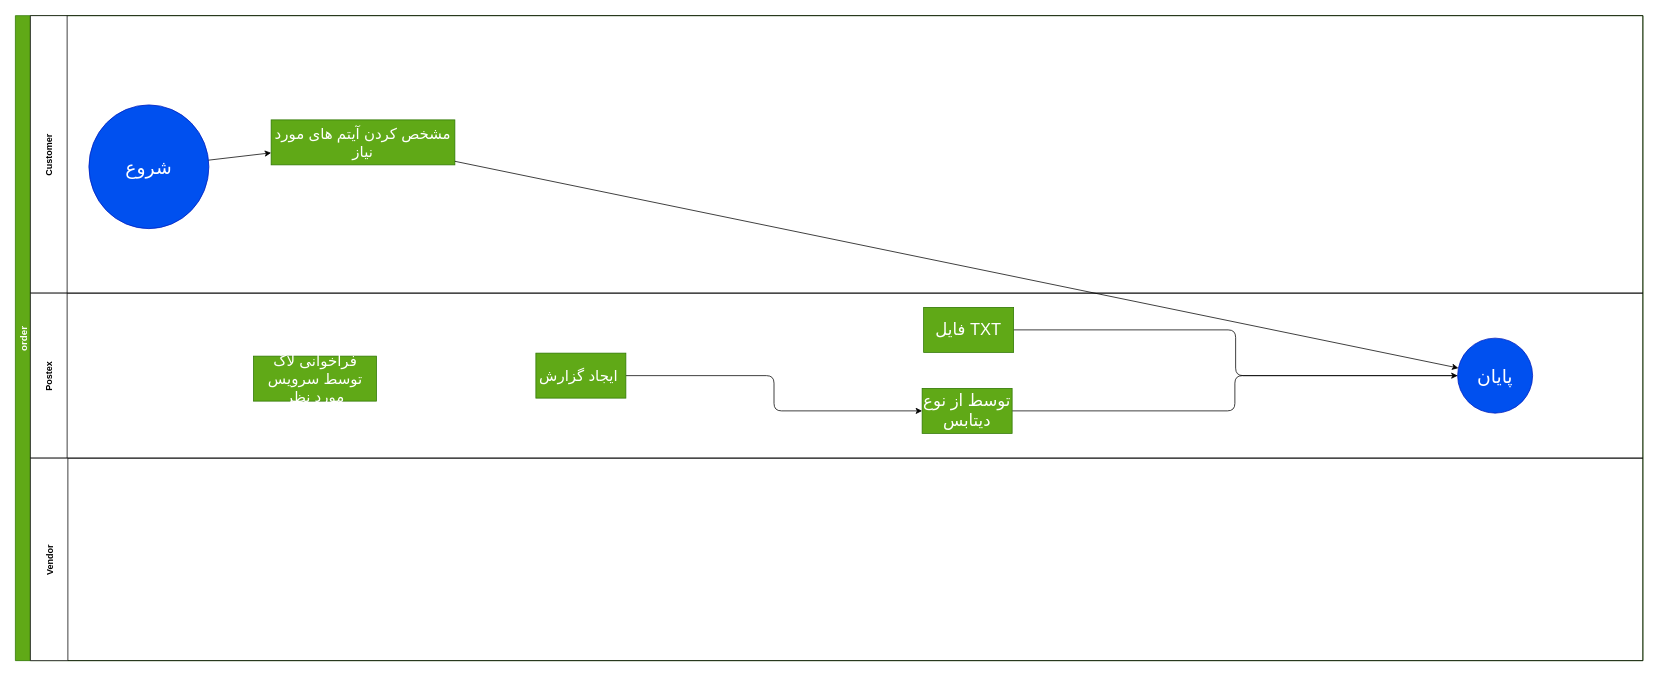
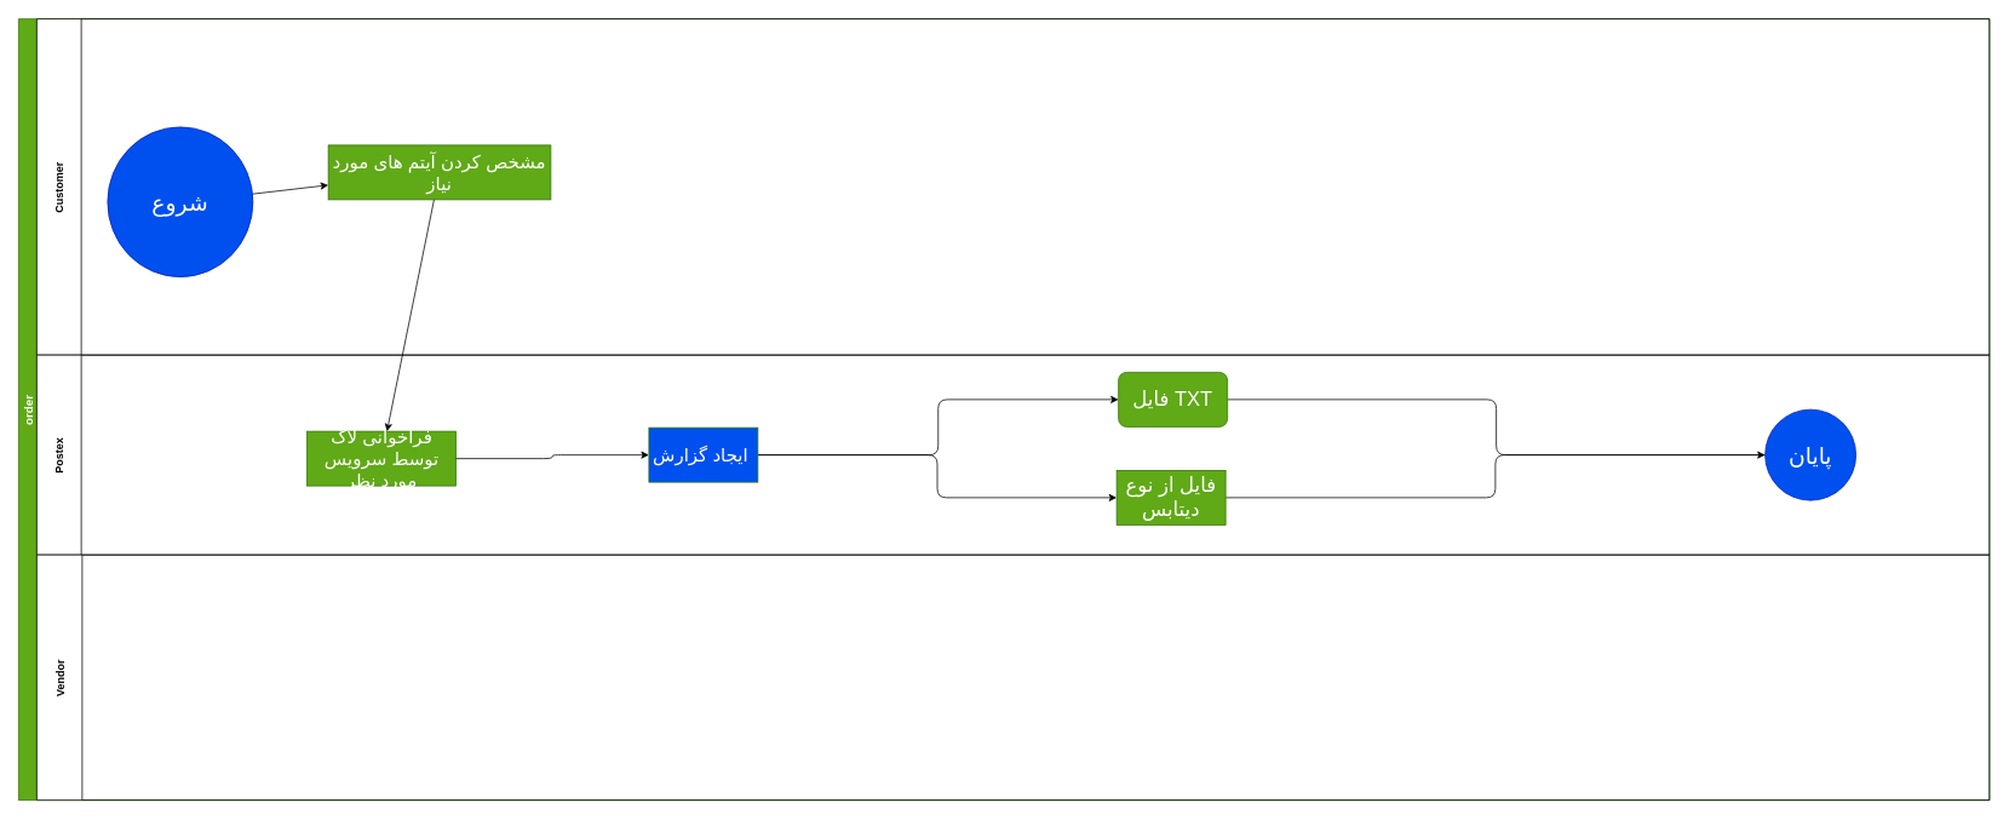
  <mxCell id="0" />
  <mxCell id="1" parent="0" />
  <mxCell id="2" value="order" style="swimlane;childLayout=stackLayout;resizeParent=1;resizeParentMax=0;horizontal=0;startSize=20;horizontalStack=0;fillColor=#60a917;strokeColor=#2D7600;fontColor=#ffffff;fontSize=13;" parent="1" vertex="1"><mxGeometry x="20" y="20" width="2170" height="860" as="geometry" /></mxCell>
  <mxCell id="3" value="Customer" style="swimlane;startSize=49;horizontal=0;fillColor=default;" parent="2" vertex="1"><mxGeometry x="20" width="2150" height="370" as="geometry" /></mxCell>
  <mxCell id="4" value="&lt;font style=&quot;font-size: 25px&quot;&gt;شروع&lt;/font&gt;" style="ellipse;whiteSpace=wrap;html=1;aspect=fixed;fillColor=#0050ef;strokeColor=#001DBC;fontColor=#ffffff;" parent="3" vertex="1"><mxGeometry x="78" y="119" width="160" height="165" as="geometry" /></mxCell>
  <mxCell id="5" value="&lt;font style=&quot;font-size: 20px&quot;&gt;مشخص کردن آیتم های مورد نیاز&lt;/font&gt;" style="whiteSpace=wrap;html=1;fillColor=#60a917;strokeColor=#2D7600;fontColor=#ffffff;" parent="3" vertex="1"><mxGeometry x="321" y="139" width="245" height="60" as="geometry" /></mxCell>
  <mxCell id="6" value="" style="edgeStyle=none;html=1;" parent="3" source="4" target="5" edge="1"><mxGeometry relative="1" as="geometry" /></mxCell>
  <mxCell id="7" value="Postex" style="swimlane;startSize=49;horizontal=0;" parent="2" vertex="1"><mxGeometry x="20" y="370" width="2150" height="220" as="geometry" /></mxCell>
+ <mxCell id="8" style="edgeStyle=orthogonalEdgeStyle;html=1;exitX=1;exitY=0.5;exitDx=0;exitDy=0;fontSize=24;entryX=0;entryY=0.5;entryDx=0;entryDy=0;" parent="7" source="10" target="14" edge="1"><mxGeometry relative="1" as="geometry" /></mxCell>
  <mxCell id="9" style="edgeStyle=orthogonalEdgeStyle;html=1;exitX=1;exitY=0.5;exitDx=0;exitDy=0;entryX=0;entryY=0.5;entryDx=0;entryDy=0;fontSize=24;" parent="7" source="10" target="16" edge="1"><mxGeometry relative="1" as="geometry" /></mxCell>
- <mxCell id="10" value="&lt;font style=&quot;font-size: 20px&quot;&gt;ایجاد گزارش&amp;nbsp;&lt;/font&gt;" style="whiteSpace=wrap;html=1;fillColor=#60a917;strokeColor=#2D7600;fontColor=#ffffff;" parent="7" vertex="1"><mxGeometry x="674" y="80" width="120" height="60" as="geometry" /></mxCell>
+ <mxCell id="10" value="&lt;font style=&quot;font-size: 20px&quot;&gt;ایجاد گزارش&amp;nbsp;&lt;/font&gt;" style="whiteSpace=wrap;html=1;fillColor=#0050ef;strokeColor=#2D7600;fontColor=#ffffff;" parent="7" vertex="1"><mxGeometry x="674" y="80" width="120" height="60" as="geometry" /></mxCell>
  <mxCell id="11" value="&lt;font style=&quot;font-size: 20px&quot;&gt;فراخوانی لاگ توسط سرویس مورد نظر&lt;/font&gt;" style="whiteSpace=wrap;html=1;fillColor=#60a917;strokeColor=#2D7600;fontColor=#ffffff;" parent="7" vertex="1"><mxGeometry x="297.5" y="84" width="164" height="60" as="geometry" /></mxCell>
+ <mxCell id="12" value="" style="edgeStyle=orthogonalEdgeStyle;html=1;fontSize=20;" parent="7" source="11" target="10" edge="1"><mxGeometry relative="1" as="geometry" /></mxCell>
  <mxCell id="13" style="edgeStyle=orthogonalEdgeStyle;html=1;exitX=1;exitY=0.5;exitDx=0;exitDy=0;fontSize=22;endArrow=none;" parent="7" source="14" target="17" edge="1"><mxGeometry relative="1" as="geometry" /></mxCell>
- <mxCell id="14" value="&lt;font style=&quot;font-size: 22px&quot;&gt;فایل TXT&lt;/font&gt;" style="whiteSpace=wrap;html=1;fillColor=#60a917;strokeColor=#2D7600;fontColor=#ffffff;" parent="7" vertex="1"><mxGeometry x="1191" y="19" width="120" height="60" as="geometry" /></mxCell>
+ <mxCell id="14" value="&lt;font style=&quot;font-size: 22px&quot;&gt;فایل TXT&lt;/font&gt;" style="whiteSpace=wrap;html=1;fillColor=#60a917;strokeColor=#2D7600;fontColor=#ffffff;rounded=1;" parent="7" vertex="1"><mxGeometry x="1191" y="19" width="120" height="60" as="geometry" /></mxCell>
  <mxCell id="15" style="edgeStyle=orthogonalEdgeStyle;html=1;exitX=1;exitY=0.5;exitDx=0;exitDy=0;fontSize=22;" parent="7" source="16" target="17" edge="1"><mxGeometry relative="1" as="geometry" /></mxCell>
- <mxCell id="16" value="&lt;span style=&quot;font-size: 22px&quot;&gt;توسط از نوع دیتابس&lt;/span&gt;" style="whiteSpace=wrap;html=1;fillColor=#60a917;strokeColor=#2D7600;fontColor=#ffffff;" parent="7" vertex="1"><mxGeometry x="1189" y="127" width="120" height="60" as="geometry" /></mxCell>
+ <mxCell id="16" value="&lt;span style=&quot;font-size: 22px&quot;&gt;فایل از نوع دیتابس&lt;/span&gt;" style="whiteSpace=wrap;html=1;fillColor=#60a917;strokeColor=#2D7600;fontColor=#ffffff;" parent="7" vertex="1"><mxGeometry x="1189" y="127" width="120" height="60" as="geometry" /></mxCell>
  <mxCell id="17" value="&lt;font style=&quot;font-size: 25px&quot;&gt;پایان&lt;/font&gt;" style="ellipse;whiteSpace=wrap;html=1;aspect=fixed;fillColor=#0050ef;strokeColor=#001DBC;fontColor=#ffffff;" parent="7" vertex="1"><mxGeometry x="1903" y="60" width="100" height="100" as="geometry" /></mxCell>
  <mxCell id="18" value="Vendor" style="swimlane;startSize=50;horizontal=0;" parent="2" vertex="1"><mxGeometry x="20" y="590" width="2150" height="270" as="geometry" /></mxCell>
- <mxCell id="19" value="" style="edgeStyle=none;html=1;fontSize=30;" parent="2" source="5" target="17" edge="1"><mxGeometry relative="1" as="geometry" /></mxCell>
+ <mxCell id="19" value="" style="edgeStyle=none;html=1;fontSize=30;" parent="2" source="5" target="11" edge="1"><mxGeometry relative="1" as="geometry" /></mxCell>
